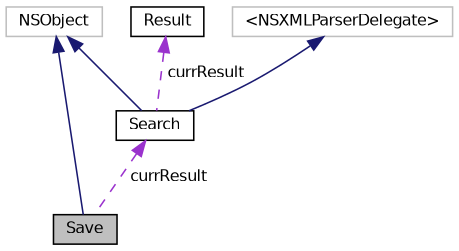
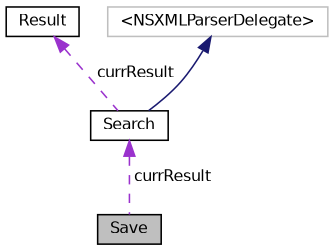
  digraph {
    node [color=black fillcolor=white fontname=Helvetica fontsize=10 shape=record style=filled]
    edge [color=midnightblue dir=back fontname=Helvetica fontsize=10 labelfontname=Helvetica labelfontsize=10 style=solid]
    n1 [fillcolor=grey75 fontcolor=black height=0.2 label=Save width=0.4]
-   n2 [color=grey75 height=0.2 label=NSObject width=0.4]
    n3 [height=0.2 label=Search width=0.4]
    n4 [height=0.2 label=Result width=0.4]
    n5 [color=grey75 height=0.2 label="\<NSXMLParserDelegate\>" width=0.4]
-   n2 -> n1
-   n2 -> n3
    n3 -> n1 [color=darkorchid3 label=" currResult" style=dashed]
    n4 -> n3 [color=darkorchid3 label=" currResult" style=dashed]
    n5 -> n3
  }
